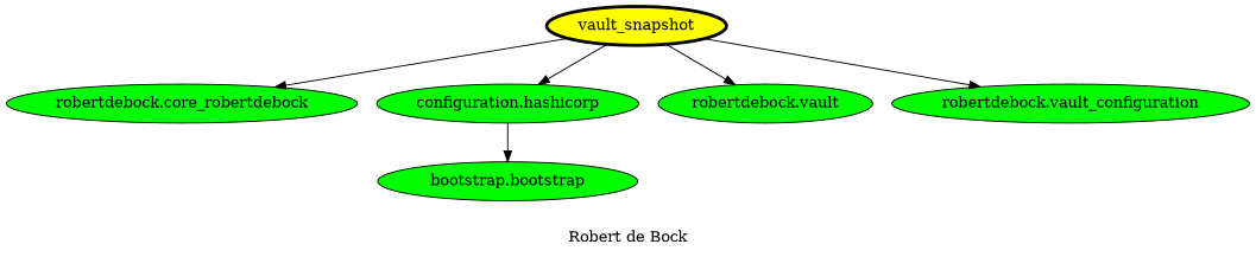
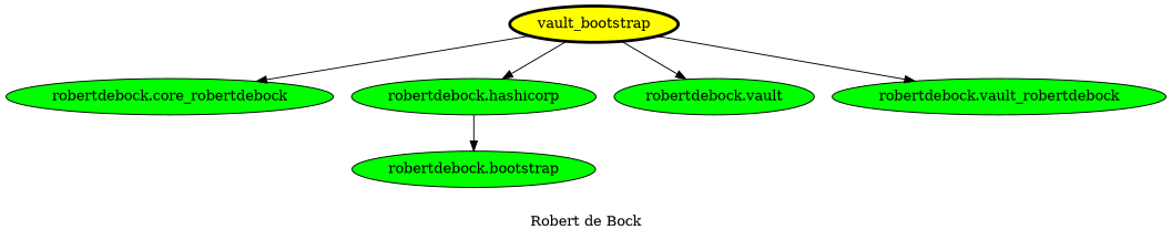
  digraph {
    label="Robert de Bock"
    node [fillcolor=green style=filled]
-   vault_snapshot [fillcolor=yellow penwidth=3]
+   vault_snapshot [fillcolor=yellow penwidth=3 label=vault_bootstrap]
    n2 [label="robertdebock.core_robertdebock"]
-   "robertdebock.hashicorp" [label="configuration.hashicorp"]
+   "robertdebock.hashicorp"
    "robertdebock.vault"
-   "robertdebock.vault_configuration"
-   "robertdebock.bootstrap" [label="bootstrap.bootstrap"]
+   "robertdebock.vault_configuration" [label="robertdebock.vault_robertdebock"]
+   "robertdebock.bootstrap"
    vault_snapshot -> n2
    vault_snapshot -> "robertdebock.hashicorp"
    vault_snapshot -> "robertdebock.vault"
    vault_snapshot -> "robertdebock.vault_configuration"
    "robertdebock.hashicorp" -> "robertdebock.bootstrap"
  }
